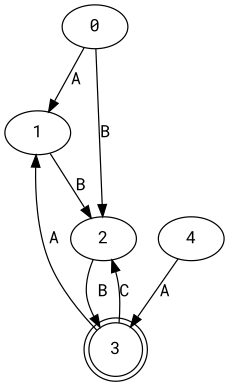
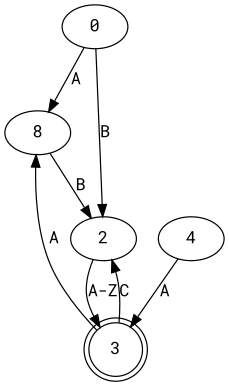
  digraph {
    fontname="Roboto Mono"
    node [fontname="Roboto Mono"]
    edge [fontname="Roboto Mono"]
    0
-   1
+   1 [label=8]
    2
    3 [shape=doublecircle]
    4
    0 -> 1 [label=A]
    0 -> 2 [label=B]
    1 -> 2 [label=B]
-   2 -> 3 [label=B]
+   2 -> 3 [label="A-Z"]
    3 -> 1 [label=A]
    3 -> 2 [label=C]
    4 -> 3 [label=A]
  }
